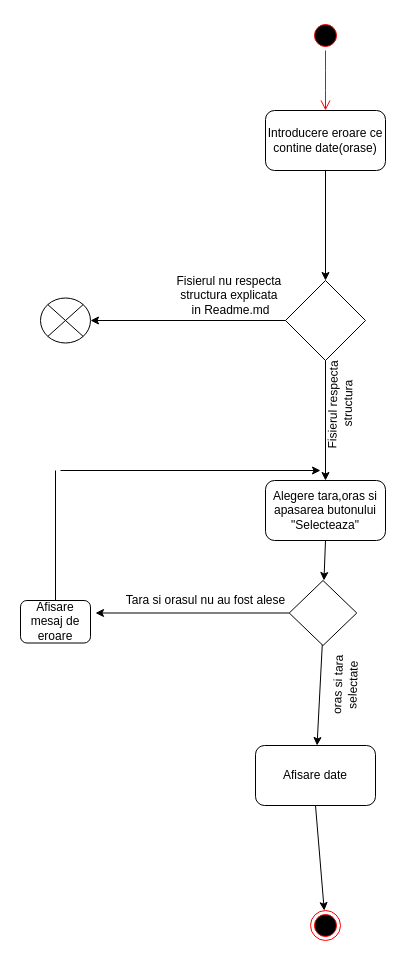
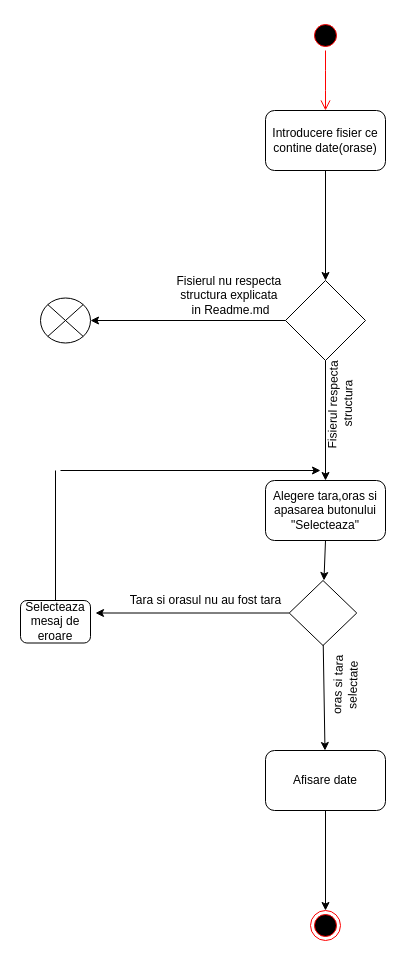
  <mxCell id="0" />
  <mxCell id="1" parent="0" />
  <mxCell id="2" value="" style="ellipse;html=1;shape=startState;fillColor=#000000;strokeColor=#ff0000;" vertex="1" parent="1"><mxGeometry x="310" y="20" width="30" height="30" as="geometry" /></mxCell>
  <mxCell id="3" value="" style="edgeStyle=orthogonalEdgeStyle;html=1;verticalAlign=bottom;endArrow=open;endSize=8;strokeColor=#ff0000;" edge="1" source="2" parent="1"><mxGeometry relative="1" as="geometry"><mxPoint x="325" y="110" as="targetPoint" /></mxGeometry></mxCell>
- <mxCell id="4" value="Introducere eroare ce contine date(orase)" style="rounded=1;whiteSpace=wrap;html=1;" vertex="1" parent="1"><mxGeometry x="265" y="110" width="120" height="60" as="geometry" /></mxCell>
+ <mxCell id="4" value="Introducere fisier ce contine date(orase)" style="rounded=1;whiteSpace=wrap;html=1;" vertex="1" parent="1"><mxGeometry x="265" y="110" width="120" height="60" as="geometry" /></mxCell>
  <mxCell id="5" value="" style="endArrow=classic;html=1;exitX=0.5;exitY=1;exitDx=0;exitDy=0;" edge="1" parent="1" source="4"><mxGeometry width="50" height="50" relative="1" as="geometry"><mxPoint x="310" y="350" as="sourcePoint" /><mxPoint x="325" y="280" as="targetPoint" /></mxGeometry></mxCell>
  <mxCell id="6" value="" style="rhombus;whiteSpace=wrap;html=1;" vertex="1" parent="1"><mxGeometry x="285" y="280" width="80" height="80" as="geometry" /></mxCell>
  <mxCell id="7" value="" style="endArrow=classic;html=1;exitX=0;exitY=0.5;exitDx=0;exitDy=0;" edge="1" parent="1" source="6"><mxGeometry width="50" height="50" relative="1" as="geometry"><mxPoint x="310" y="350" as="sourcePoint" /><mxPoint x="90" y="320" as="targetPoint" /></mxGeometry></mxCell>
  <mxCell id="8" value="Fisierul nu respecta&amp;nbsp;&lt;br&gt;structura explicata&amp;nbsp;&lt;br&gt;in Readme.md" style="text;html=1;align=center;verticalAlign=middle;resizable=0;points=[];autosize=1;" vertex="1" parent="1"><mxGeometry x="170" y="270" width="120" height="50" as="geometry" /></mxCell>
  <mxCell id="9" value="" style="verticalLabelPosition=bottom;verticalAlign=top;html=1;shape=mxgraph.flowchart.or;" vertex="1" parent="1"><mxGeometry x="40" y="297.5" width="50" height="45" as="geometry" /></mxCell>
  <mxCell id="10" value="" style="endArrow=classic;html=1;exitX=0.5;exitY=1;exitDx=0;exitDy=0;" edge="1" parent="1" source="6"><mxGeometry width="50" height="50" relative="1" as="geometry"><mxPoint x="310" y="340" as="sourcePoint" /><mxPoint x="325" y="480" as="targetPoint" /></mxGeometry></mxCell>
  <mxCell id="11" value="Fisierul respecta&lt;br&gt;&amp;nbsp;structura" style="text;html=1;align=center;verticalAlign=middle;resizable=0;points=[];autosize=1;rotation=-89;" vertex="1" parent="1"><mxGeometry x="290" y="390" width="100" height="30" as="geometry" /></mxCell>
  <mxCell id="12" value="Alegere tara,oras si apasarea butonului &quot;Selecteaza&quot;" style="rounded=1;whiteSpace=wrap;html=1;" vertex="1" parent="1"><mxGeometry x="265" y="480" width="120" height="60" as="geometry" /></mxCell>
  <mxCell id="13" value="" style="endArrow=classic;html=1;exitX=0.5;exitY=1;exitDx=0;exitDy=0;" edge="1" parent="1" source="12"><mxGeometry width="50" height="50" relative="1" as="geometry"><mxPoint x="310" y="330" as="sourcePoint" /><mxPoint x="323.462" y="580" as="targetPoint" /></mxGeometry></mxCell>
  <mxCell id="14" value="" style="endArrow=classic;html=1;exitX=0.5;exitY=1;exitDx=0;exitDy=0;" edge="1" parent="1" target="15"><mxGeometry width="50" height="50" relative="1" as="geometry"><mxPoint x="322.5" y="630" as="sourcePoint" /><mxPoint x="323" y="680" as="targetPoint" /></mxGeometry></mxCell>
- <mxCell id="15" value="Afisare date" style="rounded=1;whiteSpace=wrap;html=1;" vertex="1" parent="1"><mxGeometry x="255" y="745" width="120" height="60" as="geometry" /></mxCell>
+ <mxCell id="15" value="Afisare date" style="rounded=1;whiteSpace=wrap;html=1;" vertex="1" parent="1"><mxGeometry x="265" y="750" width="120" height="60" as="geometry" /></mxCell>
  <mxCell id="16" value="" style="rhombus;whiteSpace=wrap;html=1;" vertex="1" parent="1"><mxGeometry x="288.75" y="580" width="67.5" height="65" as="geometry" /></mxCell>
  <mxCell id="17" value="" style="endArrow=classic;html=1;exitX=0;exitY=0.5;exitDx=0;exitDy=0;" edge="1" parent="1" source="16"><mxGeometry width="50" height="50" relative="1" as="geometry"><mxPoint x="310" y="430" as="sourcePoint" /><mxPoint x="95" y="612.5" as="targetPoint" /></mxGeometry></mxCell>
- <mxCell id="18" value="Tara si orasul nu au fost alese" style="text;html=1;align=center;verticalAlign=middle;resizable=0;points=[];autosize=1;" vertex="1" parent="1"><mxGeometry x="120" y="590" width="170" height="20" as="geometry" /></mxCell>
- <mxCell id="19" value="Afisare mesaj de eroare" style="rounded=1;whiteSpace=wrap;html=1;" vertex="1" parent="1"><mxGeometry x="20" y="600" width="70" height="42.5" as="geometry" /></mxCell>
+ <mxCell id="18" value="Tara si orasul nu au fost tara" style="text;html=1;align=center;verticalAlign=middle;resizable=0;points=[];autosize=1;" vertex="1" parent="1"><mxGeometry x="120" y="590" width="170" height="20" as="geometry" /></mxCell>
+ <mxCell id="19" value="Selecteaza mesaj de eroare" style="rounded=1;whiteSpace=wrap;html=1;" vertex="1" parent="1"><mxGeometry x="20" y="600" width="70" height="42.5" as="geometry" /></mxCell>
  <mxCell id="20" value="" style="endArrow=classic;html=1;" edge="1" parent="1"><mxGeometry width="50" height="50" relative="1" as="geometry"><mxPoint x="60" y="470" as="sourcePoint" /><mxPoint x="320" y="470" as="targetPoint" /></mxGeometry></mxCell>
  <mxCell id="21" value="" style="endArrow=none;html=1;exitX=0.5;exitY=0;exitDx=0;exitDy=0;" edge="1" parent="1" source="19"><mxGeometry width="50" height="50" relative="1" as="geometry"><mxPoint x="310" y="420" as="sourcePoint" /><mxPoint x="55" y="470" as="targetPoint" /></mxGeometry></mxCell>
  <mxCell id="22" value="oras si tara&lt;br&gt;selectate" style="text;html=1;align=center;verticalAlign=middle;resizable=0;points=[];autosize=1;rotation=-88;" vertex="1" parent="1"><mxGeometry x="310" y="670" width="70" height="30" as="geometry" /></mxCell>
  <mxCell id="23" value="" style="endArrow=classic;html=1;exitX=0.5;exitY=1;exitDx=0;exitDy=0;" edge="1" parent="1" source="15" target="24"><mxGeometry width="50" height="50" relative="1" as="geometry"><mxPoint x="310" y="770" as="sourcePoint" /><mxPoint x="325" y="890" as="targetPoint" /></mxGeometry></mxCell>
  <mxCell id="24" value="" style="ellipse;html=1;shape=endState;fillColor=#000000;strokeColor=#ff0000;" vertex="1" parent="1"><mxGeometry x="310" y="910" width="30" height="30" as="geometry" /></mxCell>
